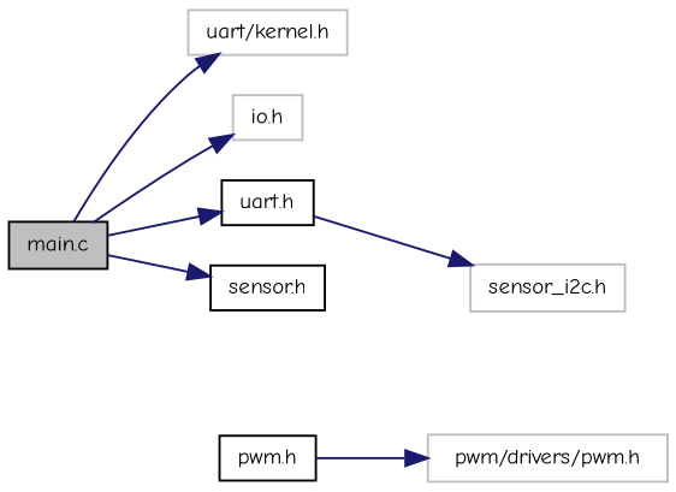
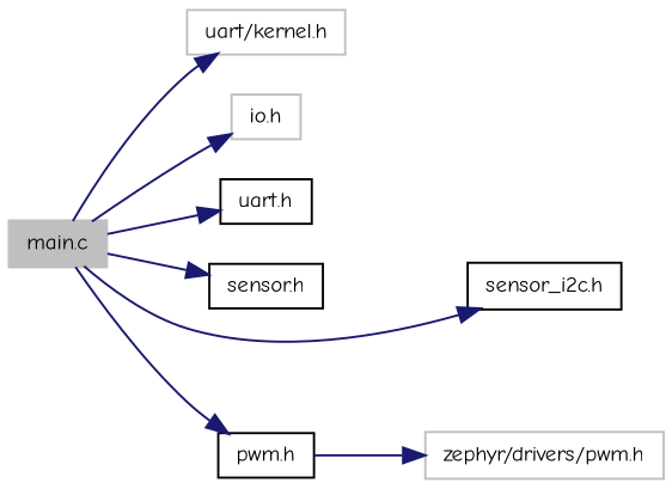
  digraph {
    fontname="Comic Neue"
    rankdir=LR
    node [color=black fillcolor=white fontname="Comic Neue" fontsize=10 shape=record style=filled]
    edge [color=midnightblue fontname="Comic Neue" fontsize=10 labelfontname=Helvetica labelfontsize=10 style=solid]
-   n1 [fillcolor=grey75 fontcolor=black height=0.2 label="main.c" width=0.4]
+   n1 [color=grey75 fillcolor=grey75 fontcolor=black height=0.2 label="main.c" width=0.4]
    n2 [color=grey75 height=0.2 label="uart/kernel.h" width=0.4]
    n3 [color=grey75 height=0.2 label="io.h" width=0.4]
    n4 [height=0.2 label="uart.h" width=0.4]
    n5 [height=0.2 label="sensor.h" width=0.4]
    n6 [height=0.2 label="pwm.h" width=0.4]
-   n7 [color=grey75 height=0.2 label="sensor_i2c.h" width=0.4]
-   n8 [color=grey75 height=0.2 label="pwm/drivers/pwm.h" width=0.4]
+   n7 [height=0.2 label="sensor_i2c.h" width=0.4]
+   n8 [color=grey75 height=0.2 label="zephyr/drivers/pwm.h" width=0.4]
    n1 -> n2
    n1 -> n3
    n1 -> n4
    n1 -> n5
-   n4 -> n7
+   n1 -> n6
+   n1 -> n7
    n6 -> n8
  }
